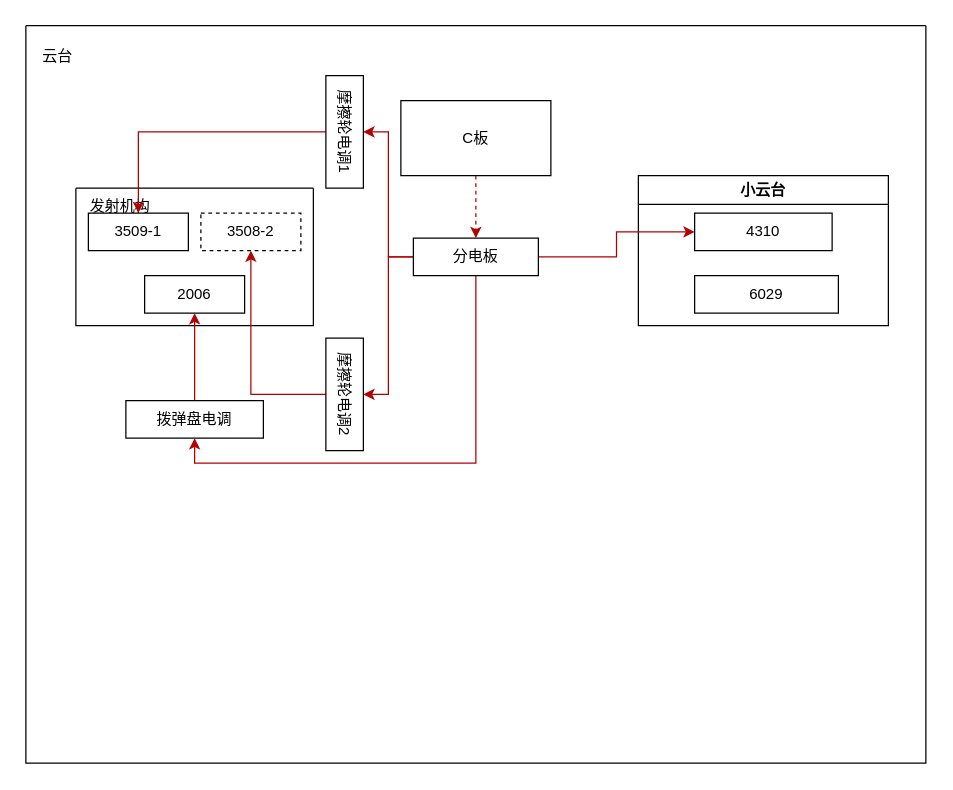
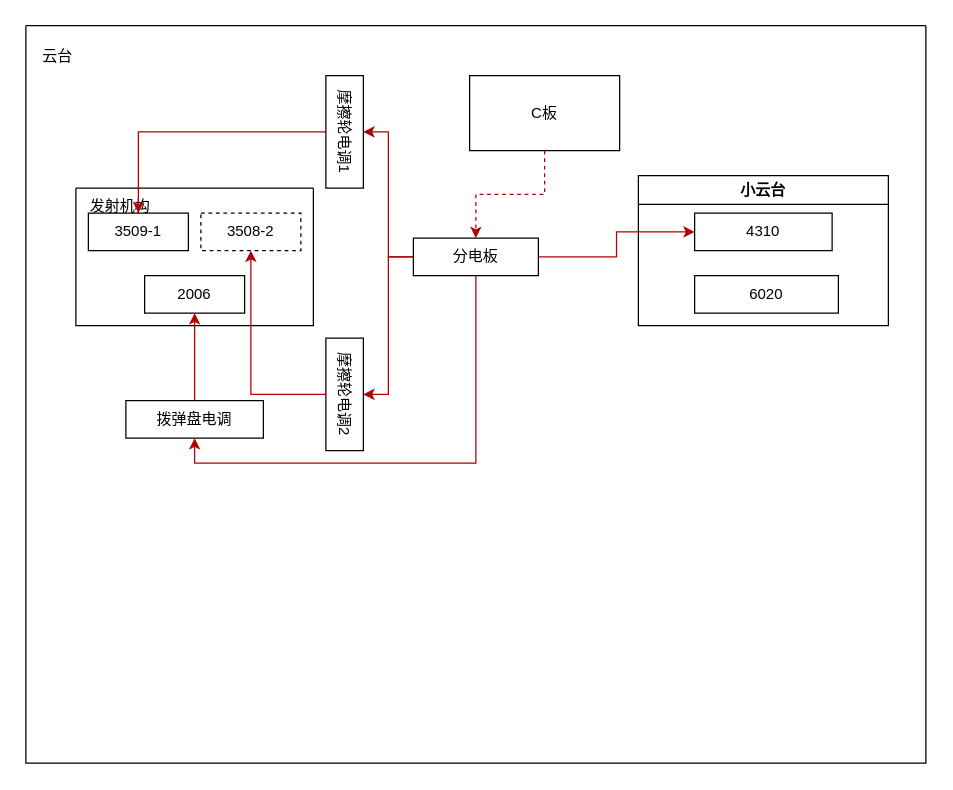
  <mxCell id="0" />
  <mxCell id="1" parent="0" />
  <mxCell id="2" value="" style="swimlane;startSize=0;" vertex="1" parent="1"><mxGeometry x="20" y="20" width="720" height="590" as="geometry" /></mxCell>
  <mxCell id="3" value="云台" style="text;html=1;align=center;verticalAlign=middle;resizable=0;points=[];autosize=1;strokeColor=none;fillColor=none;" vertex="1" parent="2"><mxGeometry y="10" width="50" height="30" as="geometry" /></mxCell>
- <mxCell id="4" value="C板" style="whiteSpace=wrap;html=1;" vertex="1" parent="2"><mxGeometry x="300" y="60" width="120" height="60" as="geometry" /></mxCell>
+ <mxCell id="4" value="C板" style="whiteSpace=wrap;html=1;" vertex="1" parent="2"><mxGeometry x="355" y="40" width="120" height="60" as="geometry" /></mxCell>
  <mxCell id="5" value="" style="swimlane;startSize=0;" vertex="1" parent="2"><mxGeometry x="40" y="130" width="190" height="110" as="geometry" /></mxCell>
  <mxCell id="6" value="3509-1" style="whiteSpace=wrap;html=1;" vertex="1" parent="5"><mxGeometry x="10" y="20" width="80" height="30" as="geometry" /></mxCell>
  <mxCell id="7" value="3508-2" style="whiteSpace=wrap;html=1;dashed=1;" vertex="1" parent="5"><mxGeometry x="100" y="20" width="80" height="30" as="geometry" /></mxCell>
  <mxCell id="8" value="发射机构" style="text;html=1;align=center;verticalAlign=middle;resizable=0;points=[];autosize=1;strokeColor=none;fillColor=none;" vertex="1" parent="5"><mxGeometry width="70" height="30" as="geometry" /></mxCell>
  <mxCell id="9" value="2006" style="whiteSpace=wrap;html=1;" vertex="1" parent="5"><mxGeometry x="55" y="70" width="80" height="30" as="geometry" /></mxCell>
  <mxCell id="10" value="小云台" style="swimlane;whiteSpace=wrap;html=1;" vertex="1" parent="2"><mxGeometry x="490" y="120" width="200" height="120" as="geometry" /></mxCell>
  <mxCell id="11" value="4310" style="whiteSpace=wrap;html=1;" vertex="1" parent="10"><mxGeometry x="45" y="30" width="110" height="30" as="geometry" /></mxCell>
- <mxCell id="12" value="6029" style="whiteSpace=wrap;html=1;" vertex="1" parent="10"><mxGeometry x="45" y="80" width="115" height="30" as="geometry" /></mxCell>
+ <mxCell id="12" value="6020" style="whiteSpace=wrap;html=1;" vertex="1" parent="10"><mxGeometry x="45" y="80" width="115" height="30" as="geometry" /></mxCell>
  <mxCell id="13" style="edgeStyle=orthogonalEdgeStyle;rounded=0;orthogonalLoop=1;jettySize=auto;html=1;fillColor=#e51400;strokeColor=#B20000;" edge="1" parent="2" source="14" target="6"><mxGeometry relative="1" as="geometry" /></mxCell>
  <mxCell id="14" value="摩擦轮电调1" style="whiteSpace=wrap;html=1;rotation=90;" vertex="1" parent="2"><mxGeometry x="210" y="70" width="90" height="30" as="geometry" /></mxCell>
  <mxCell id="15" style="edgeStyle=orthogonalEdgeStyle;rounded=0;orthogonalLoop=1;jettySize=auto;html=1;entryX=0.5;entryY=1;entryDx=0;entryDy=0;fillColor=#e51400;strokeColor=#B20000;" edge="1" parent="2" source="16" target="7"><mxGeometry relative="1" as="geometry" /></mxCell>
  <mxCell id="16" value="摩擦轮电调2" style="whiteSpace=wrap;html=1;rotation=90;" vertex="1" parent="2"><mxGeometry x="210" y="280" width="90" height="30" as="geometry" /></mxCell>
  <mxCell id="17" style="edgeStyle=orthogonalEdgeStyle;rounded=0;orthogonalLoop=1;jettySize=auto;html=1;entryX=0.5;entryY=1;entryDx=0;entryDy=0;fillColor=#e51400;strokeColor=#B20000;" edge="1" parent="2" source="18" target="9"><mxGeometry relative="1" as="geometry" /></mxCell>
  <mxCell id="18" value="拨弹盘电调" style="whiteSpace=wrap;html=1;" vertex="1" parent="2"><mxGeometry x="80" y="300" width="110" height="30" as="geometry" /></mxCell>
  <mxCell id="19" style="edgeStyle=orthogonalEdgeStyle;rounded=0;orthogonalLoop=1;jettySize=auto;html=1;entryX=0.5;entryY=0;entryDx=0;entryDy=0;fillColor=#e51400;strokeColor=#B20000;" edge="1" parent="1" source="23" target="14"><mxGeometry relative="1" as="geometry" /></mxCell>
  <mxCell id="20" style="edgeStyle=orthogonalEdgeStyle;rounded=0;orthogonalLoop=1;jettySize=auto;html=1;entryX=0.5;entryY=0;entryDx=0;entryDy=0;fillColor=#e51400;strokeColor=#B20000;" edge="1" parent="1" source="23" target="16"><mxGeometry relative="1" as="geometry" /></mxCell>
  <mxCell id="21" style="edgeStyle=orthogonalEdgeStyle;rounded=0;orthogonalLoop=1;jettySize=auto;html=1;entryX=0;entryY=0.5;entryDx=0;entryDy=0;fillColor=#e51400;strokeColor=#B20000;" edge="1" parent="1" source="23" target="11"><mxGeometry relative="1" as="geometry" /></mxCell>
  <mxCell id="22" style="edgeStyle=orthogonalEdgeStyle;rounded=0;orthogonalLoop=1;jettySize=auto;html=1;entryX=0.5;entryY=1;entryDx=0;entryDy=0;fillColor=#e51400;strokeColor=#B20000;" edge="1" parent="1" source="23" target="18"><mxGeometry relative="1" as="geometry"><Array as="points"><mxPoint x="380" y="370" /><mxPoint x="155" y="370" /></Array></mxGeometry></mxCell>
  <mxCell id="23" value="分电板" style="whiteSpace=wrap;html=1;" vertex="1" parent="1"><mxGeometry x="330" y="190" width="100" height="30" as="geometry" /></mxCell>
  <mxCell id="24" style="edgeStyle=orthogonalEdgeStyle;rounded=0;orthogonalLoop=1;jettySize=auto;html=1;fillColor=#e51400;strokeColor=#B20000;dashed=1;" edge="1" parent="1" source="4" target="23"><mxGeometry relative="1" as="geometry" /></mxCell>
